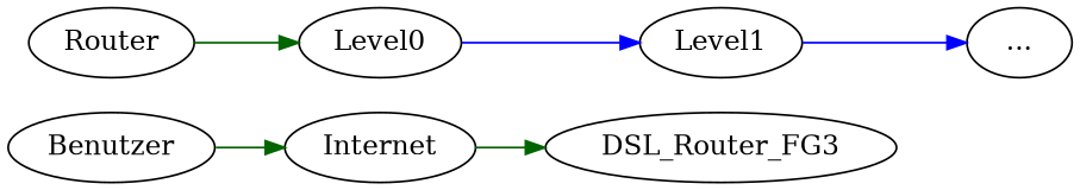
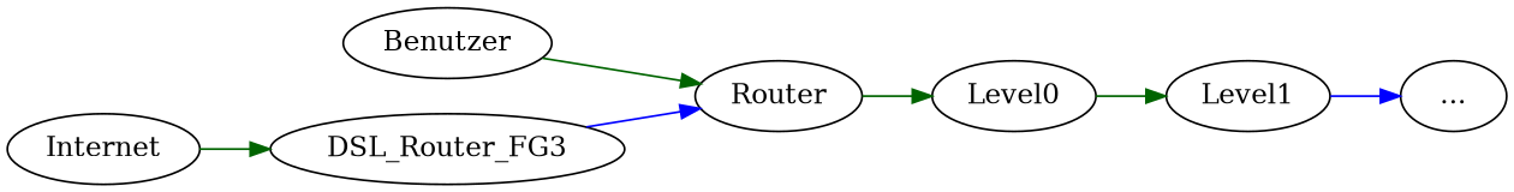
  digraph {
    rankdir=LR
    edge [color=darkgreen]
    Benutzer
    Internet
    DSL_Router_FG3
    n4 [label=Router]
    Level0
    Level1
    "..."
-   Benutzer -> Internet
+   Benutzer -> n4
    Internet -> DSL_Router_FG3
+   DSL_Router_FG3 -> n4 [color=blue]
    n4 -> Level0
-   Level0 -> Level1 [color=blue]
+   Level0 -> Level1
    Level1 -> "..." [color=blue]
  }
